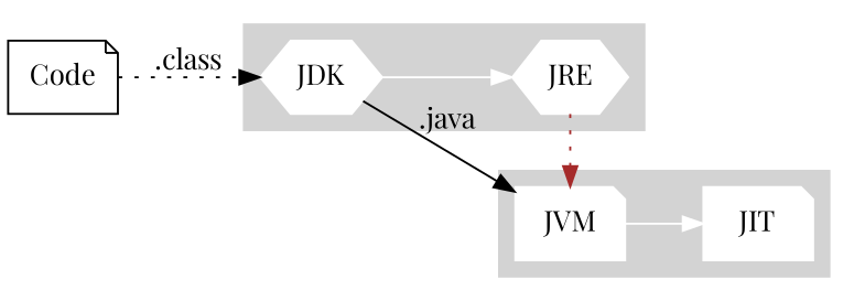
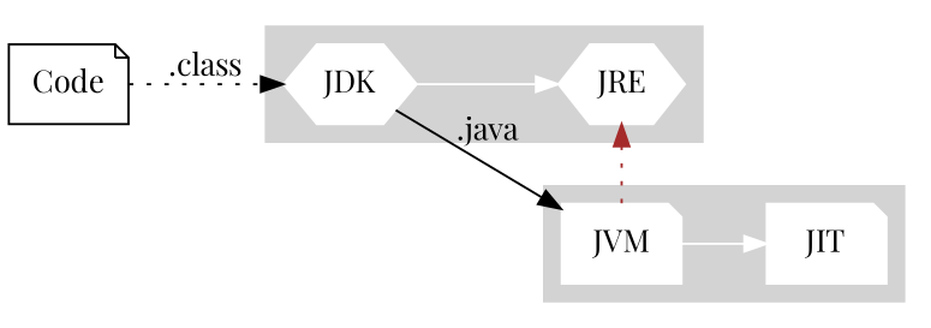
  digraph {
    fontname="Playfair Display"
    rankdir=LR
    node [color=white fontname="Playfair Display" shape=note style=filled]
    edge [color=white fontname="Playfair Display"]
    JDK [shape=hexagon]
    JRE [shape=hexagon]
    JVM
    JIT
    Code [color="" style=""]
    subgraph cluster_1 {
      color=lightgrey
      style=filled
      JDK
      JRE
    }
    subgraph cluster_2 {
      color=lightgrey
      style=filled
      JVM
      JIT
    }
    JDK -> JRE
    JDK -> JVM [color=black label=".java" style=solid]
-   JRE -> JVM [color=brown style=dotted]
+   JVM -> JRE [color=brown style=dotted]
    JVM -> JIT
    Code -> JDK [color=black label=".class" style=dotted]
  }
